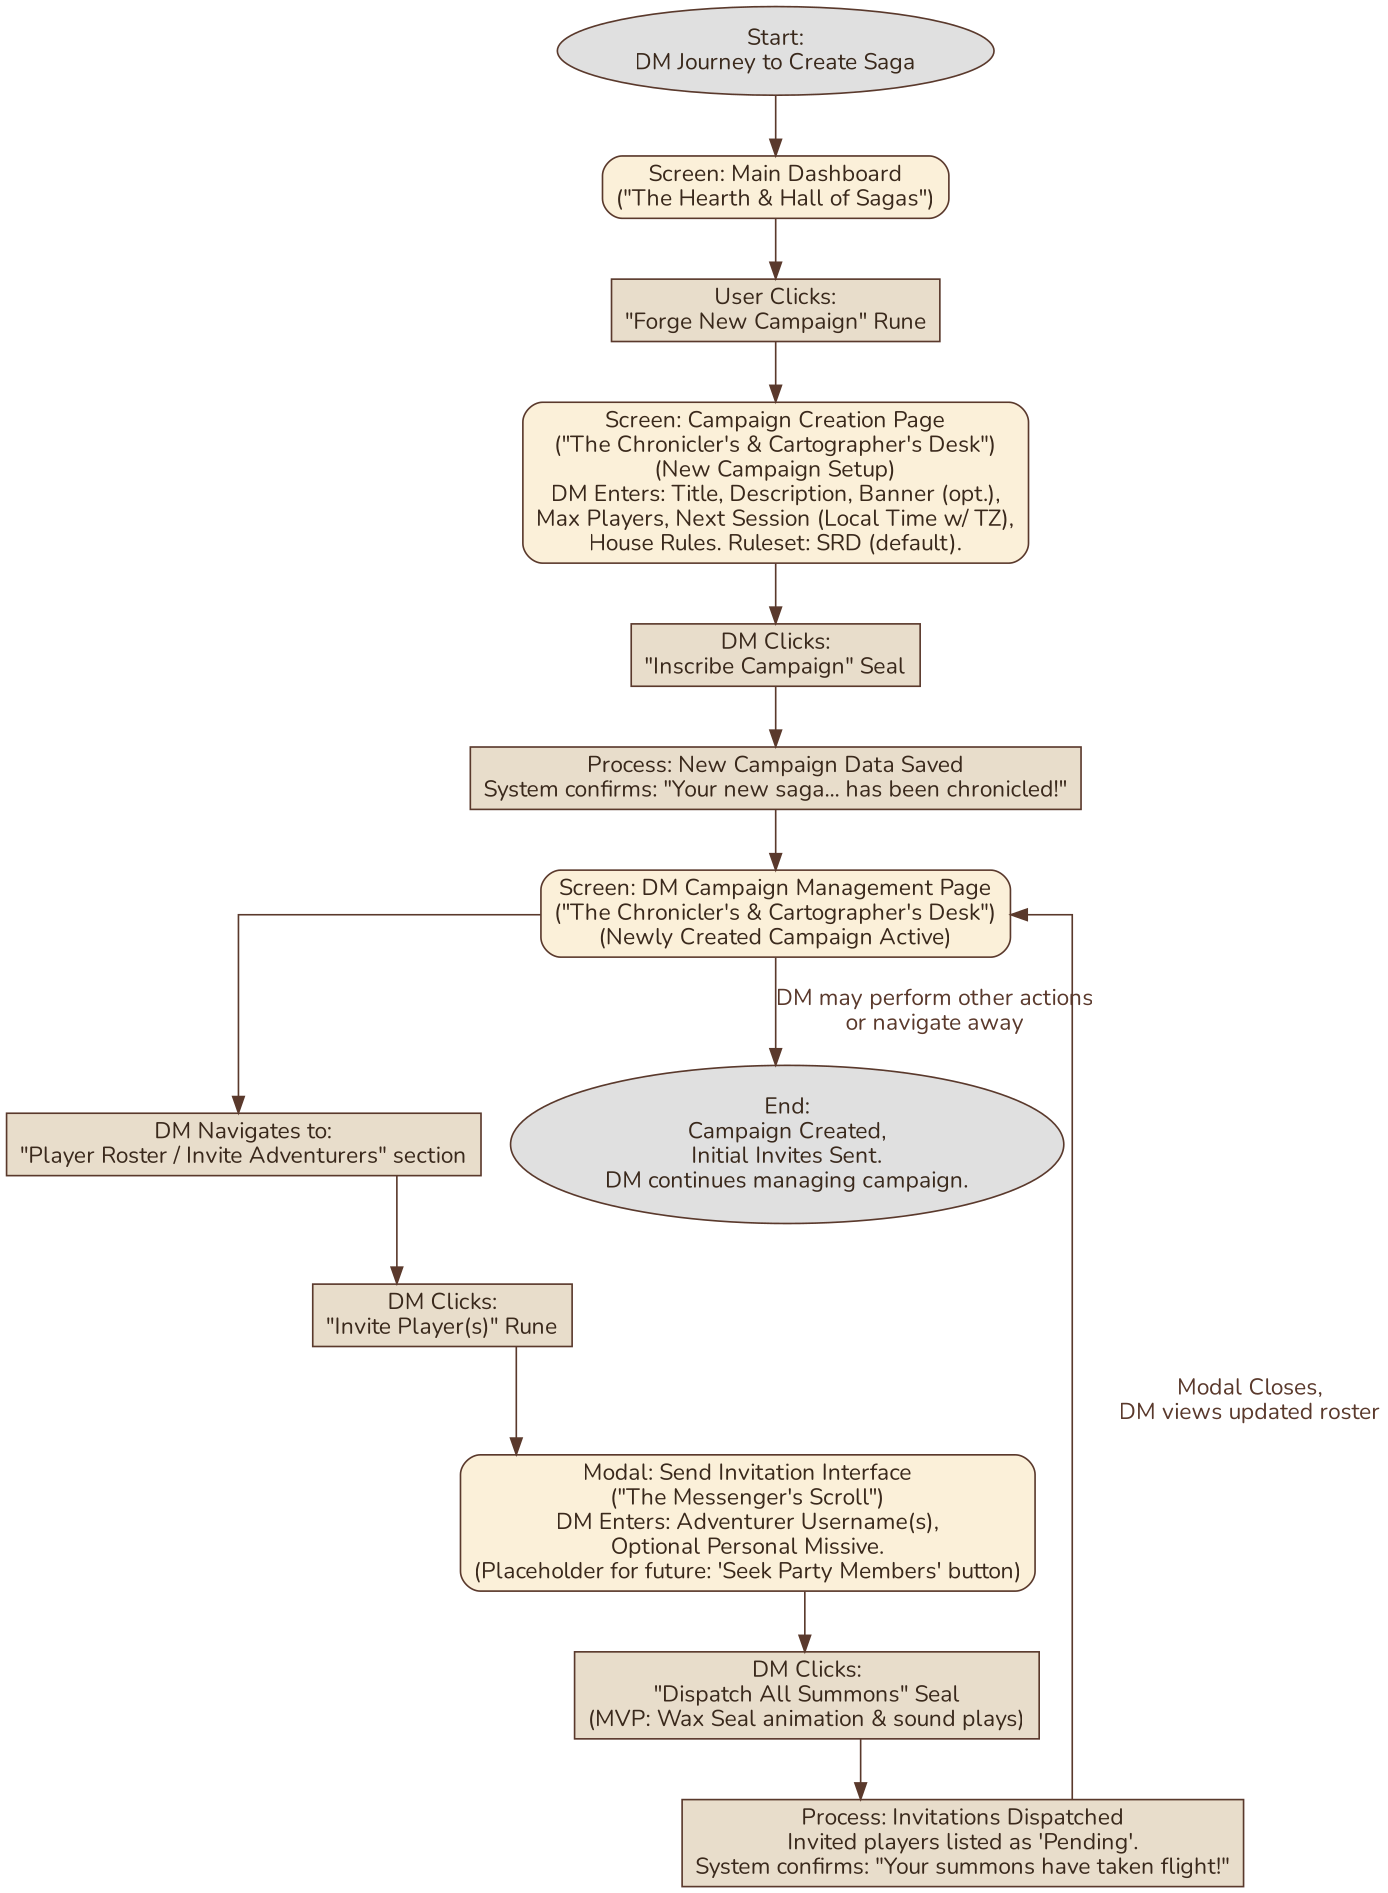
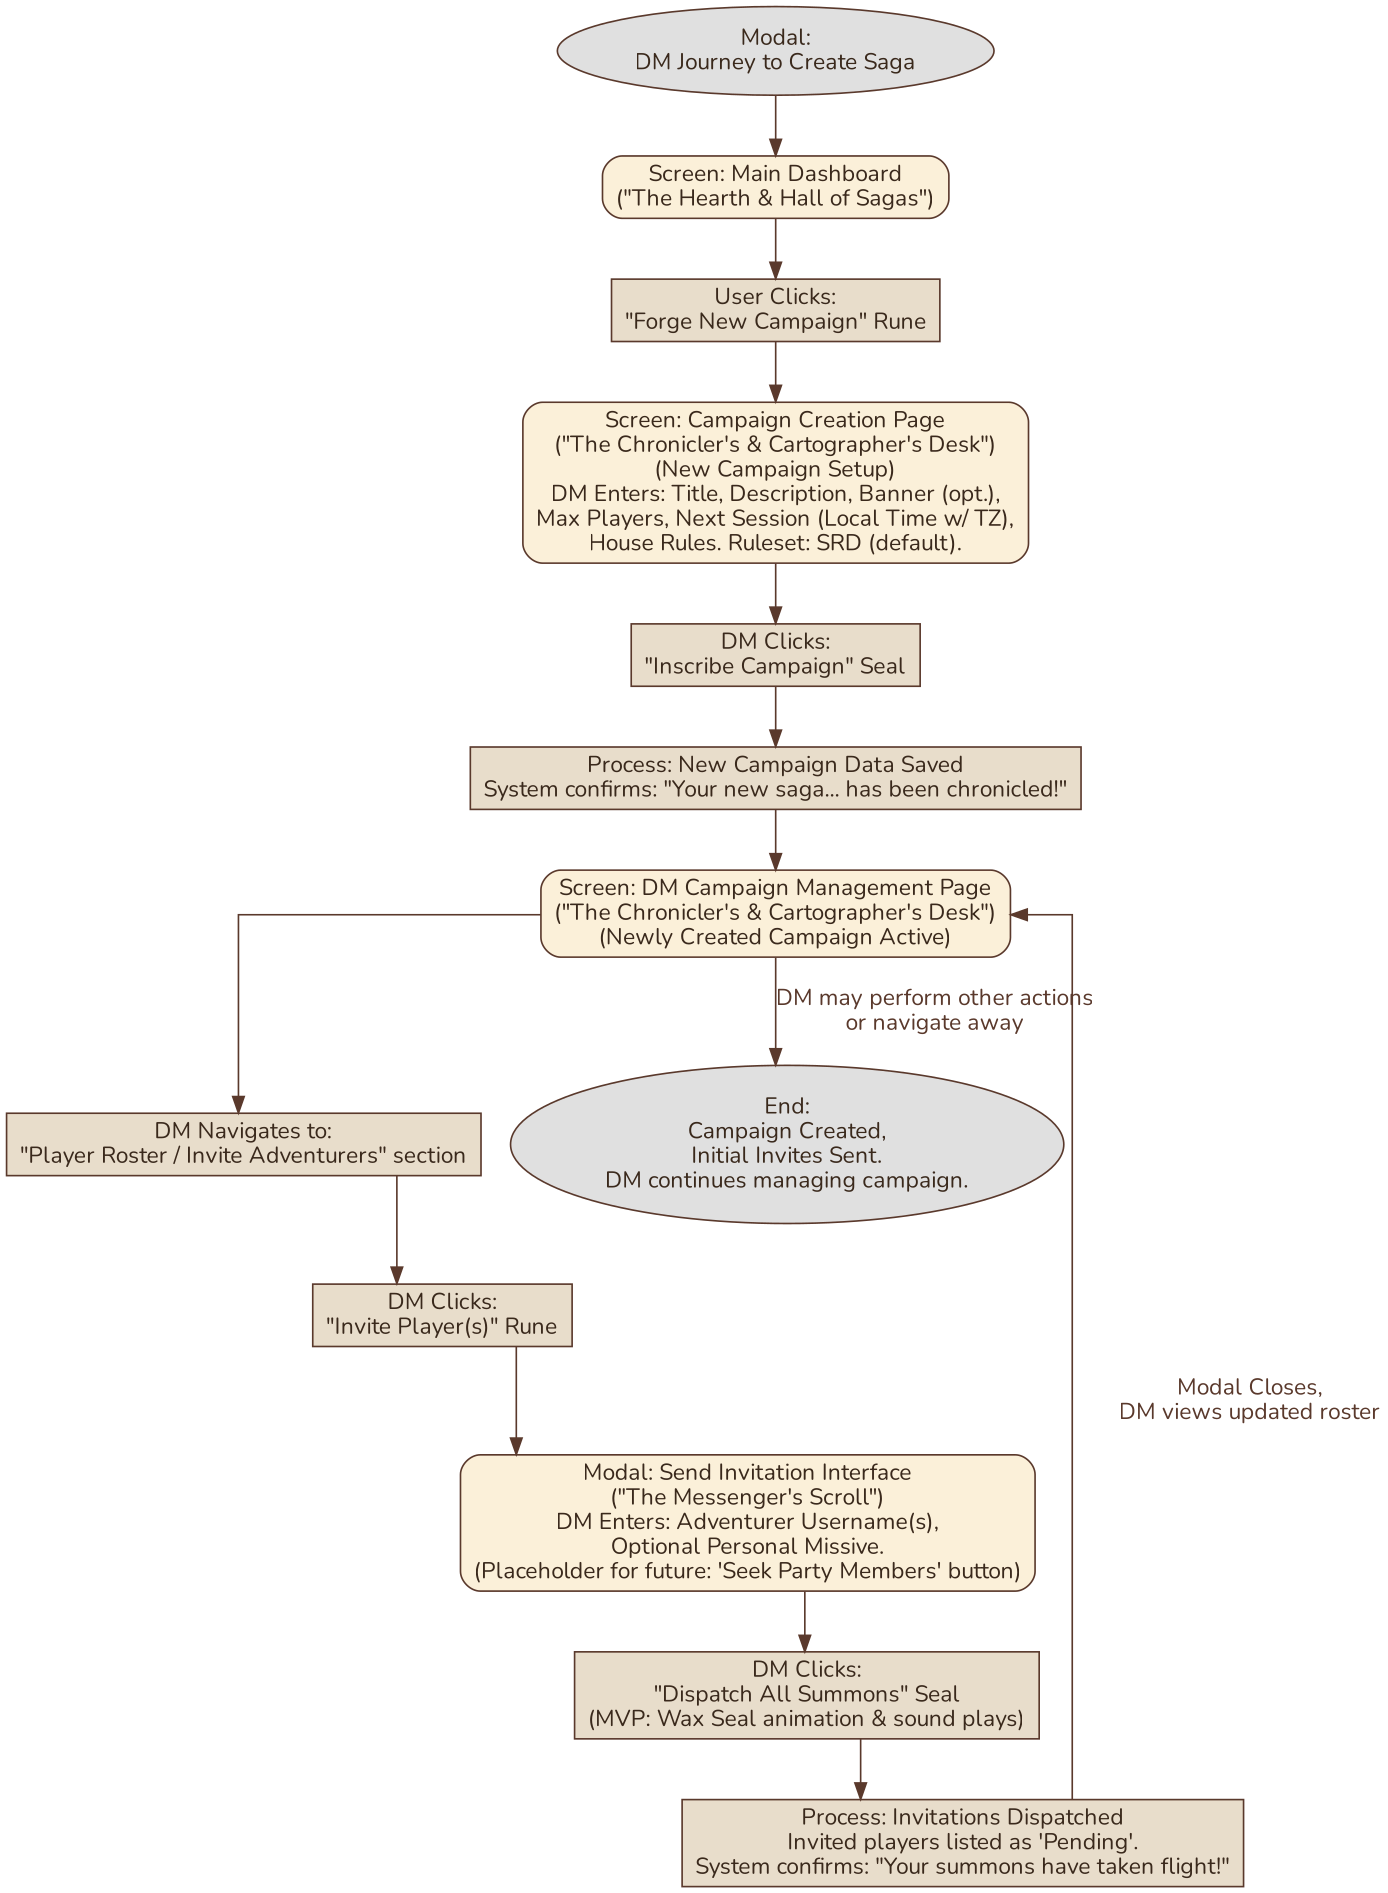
  digraph {
    rankdir=TB
    splines=ortho
    fontname=Nunito
    node [color="#5a392c" fillcolor="#E8DDCB" fontcolor="#3a291c" fontname=Nunito shape=rectangle style=filled]
    edge [color="#5a392c" fontcolor="#5a392c" fontname=Nunito]
-   n1 [fillcolor="#E0E0E0" label="Start:\nDM Journey to Create Saga" shape=ellipse style="rounded,filled"]
+   n1 [fillcolor="#E0E0E0" label="Modal:\nDM Journey to Create Saga" shape=ellipse style="rounded,filled"]
    n2 [fillcolor="#FBF0D9" label="Screen: Main Dashboard\n(\"The Hearth & Hall of Sagas\")" shape=box style="rounded,filled"]
    n3 [label="User Clicks:\n\"Forge New Campaign\" Rune"]
    n4 [fillcolor="#FBF0D9" label="Screen: Campaign Creation Page\n(\"The Chronicler's & Cartographer's Desk\")\n(New Campaign Setup)\nDM Enters: Title, Description, Banner (opt.),\nMax Players, Next Session (Local Time w/ TZ),\nHouse Rules. Ruleset: SRD (default)." shape=box style="rounded,filled"]
    n5 [label="DM Clicks:\n\"Inscribe Campaign\" Seal"]
    n6 [label="Process: New Campaign Data Saved\nSystem confirms: \"Your new saga... has been chronicled!\""]
    n7 [fillcolor="#FBF0D9" label="Screen: DM Campaign Management Page\n(\"The Chronicler's & Cartographer's Desk\")\n(Newly Created Campaign Active)" shape=box style="rounded,filled"]
    n8 [label="DM Navigates to:\n\"Player Roster / Invite Adventurers\" section"]
    n9 [fillcolor="#E0E0E0" label="End:\nCampaign Created,\nInitial Invites Sent.\nDM continues managing campaign." shape=ellipse style="rounded,filled"]
    n10 [label="DM Clicks:\n\"Invite Player(s)\" Rune"]
    n11 [fillcolor="#FBF0D9" label="Modal: Send Invitation Interface\n(\"The Messenger's Scroll\")\nDM Enters: Adventurer Username(s),\nOptional Personal Missive.\n(Placeholder for future: 'Seek Party Members' button)" shape=box style="rounded,filled"]
    n12 [label="DM Clicks:\n\"Dispatch All Summons\" Seal\n(MVP: Wax Seal animation & sound plays)"]
    n13 [label="Process: Invitations Dispatched\nInvited players listed as 'Pending'.\nSystem confirms: \"Your summons have taken flight!\""]
    n1 -> n2
    n2 -> n3
    n3 -> n4
    n4 -> n5
    n5 -> n6
    n6 -> n7
    n7 -> n8
    n7 -> n9 [label="DM may perform other actions\nor navigate away"]
    n8 -> n10
    n10 -> n11
    n11 -> n12
    n12 -> n13
    n13 -> n7 [label="Modal Closes,\nDM views updated roster"]
  }
